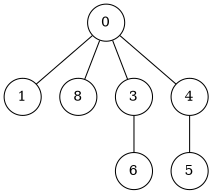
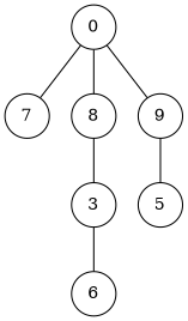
  graph {
    node [fillcolor="#ffffffff" shape=circle style=filled]
    0
-   1
+   1 [label=7]
    n3 [label=8]
    3
-   4
+   4 [label=9]
    6
    5
    0 -- 1
    0 -- n3
-   0 -- 3
+   n3 -- 3
    0 -- 4
    3 -- 6
    4 -- 5
  }
